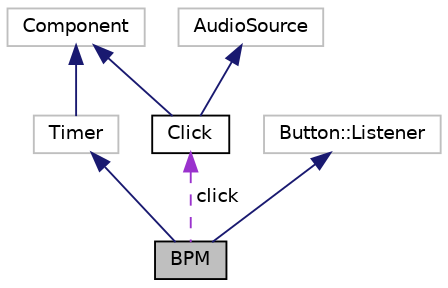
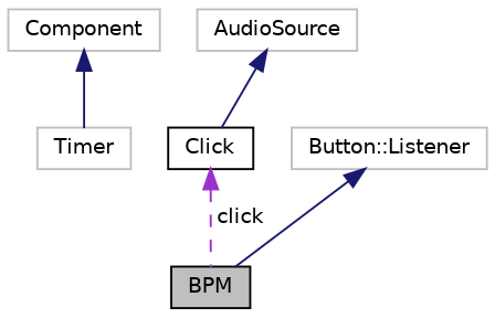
  digraph {
    node [color=grey75 fillcolor=white fontname=Helvetica fontsize=10 shape=record style=filled]
    edge [color=midnightblue dir=back fontname=Helvetica fontsize=10 labelfontname=Helvetica labelfontsize=10 style=solid]
    n1 [color=black fillcolor=grey75 fontcolor=black height=0.2 label=BPM width=0.4]
    n2 [height=0.2 label=Component width=0.4]
    n3 [color=black height=0.2 label=Click width=0.4]
    n4 [height=0.2 label=Timer width=0.4]
    n5 [height=0.2 label="Button::Listener" width=0.4]
    n6 [height=0.2 label=AudioSource width=0.4]
-   n2 -> n3
    n2 -> n4
    n3 -> n1 [color=darkorchid3 label=" click" style=dashed]
-   n4 -> n1
    n5 -> n1
    n6 -> n3
  }
